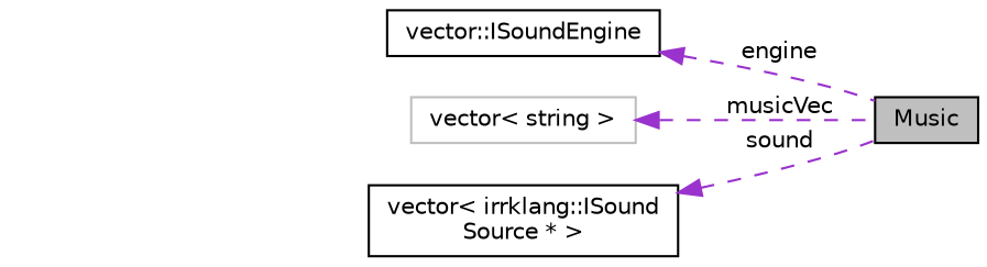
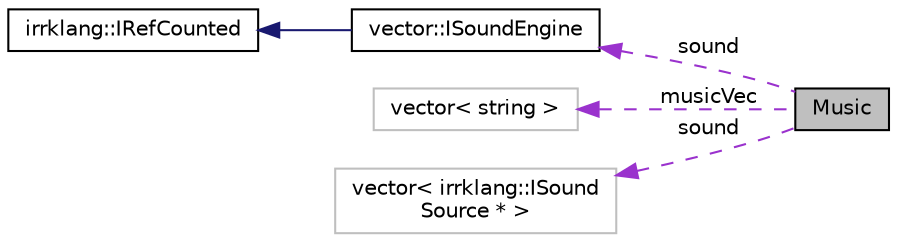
  digraph {
    rankdir=LR
    node [color=black fontname=Helvetica fontsize=10 shape=record]
    edge [color=darkorchid3 dir=back fontname=Helvetica fontsize=10 labelfontname=Helvetica labelfontsize=10 style=dashed]
    n1 [fillcolor=grey75 fontcolor=black height=0.2 label=Music style=filled width=0.4]
    n2 [height=0.2 label="vector::ISoundEngine" width=0.4]
+   n3 [height=0.2 label="irrklang::IRefCounted" width=0.4]
    n4 [color=grey75 height=0.2 label="vector\< string \>" width=0.4]
-   n5 [height=0.2 label="vector\< irrklang::ISound\lSource * \>" width=0.4]
-   n2 -> n1 [label=" engine"]
+   n5 [color=grey75 height=0.2 label="vector\< irrklang::ISound\lSource * \>" width=0.4]
+   n2 -> n1 [label=" sound"]
+   n3 -> n2 [color=midnightblue style=solid]
    n4 -> n1 [label=" musicVec"]
    n5 -> n1 [label=" sound"]
  }
